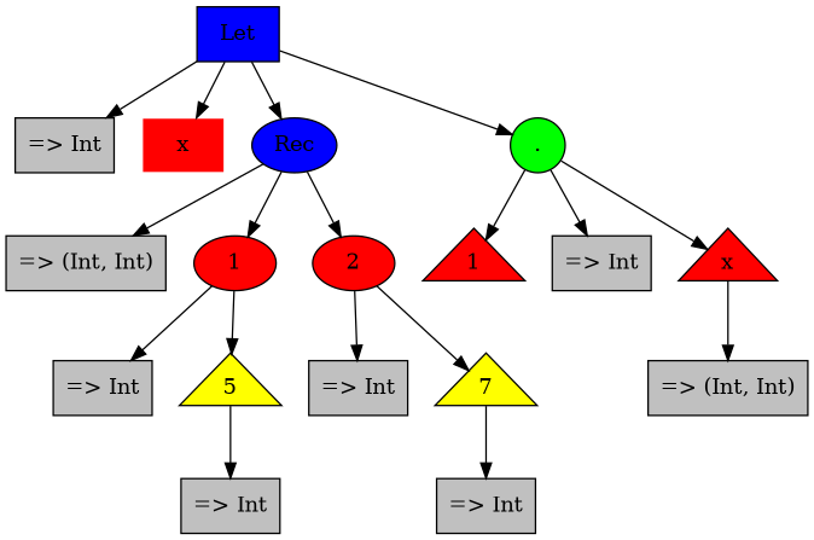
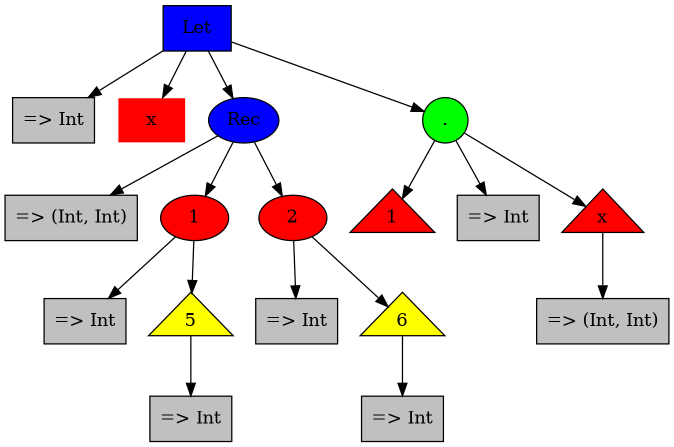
  digraph {
    ordering=out
    node [fillcolor=gray shape=record style=filled]
    n1 [fillcolor=blue label=Let]
    n2 [label=" =\> Int"]
    n3 [color=white fillcolor=red label=x]
    n4 [fillcolor=blue label=Rec shape=ellipse]
    n5 [fillcolor=green label="." shape=circle]
    n6 [label=" =\> (Int, Int)"]
    n7 [fillcolor=red label=1 shape=ellipse]
    n8 [fillcolor=red label=2 shape=ellipse]
    n9 [label=" =\> Int"]
    n10 [fillcolor=yellow label=5 shape=triangle]
    n11 [label=" =\> Int"]
    n12 [label=" =\> Int"]
-   n13 [fillcolor=yellow label=7 shape=triangle]
+   n13 [fillcolor=yellow label=6 shape=triangle]
    n14 [label=" =\> Int"]
    n15 [fillcolor=red label=1 shape=triangle]
    n16 [label=" =\> Int"]
    n17 [fillcolor=red label=x shape=triangle]
    n18 [label=" =\> (Int, Int)"]
    n1 -> n2
    n1 -> n3
    n1 -> n4
    n1 -> n5
    n4 -> n6
    n4 -> n7
    n4 -> n8
    n5 -> n15
    n5 -> n16
    n5 -> n17
    n7 -> n9
    n7 -> n10
    n8 -> n12
    n8 -> n13
    n10 -> n11
    n13 -> n14
    n17 -> n18
  }
